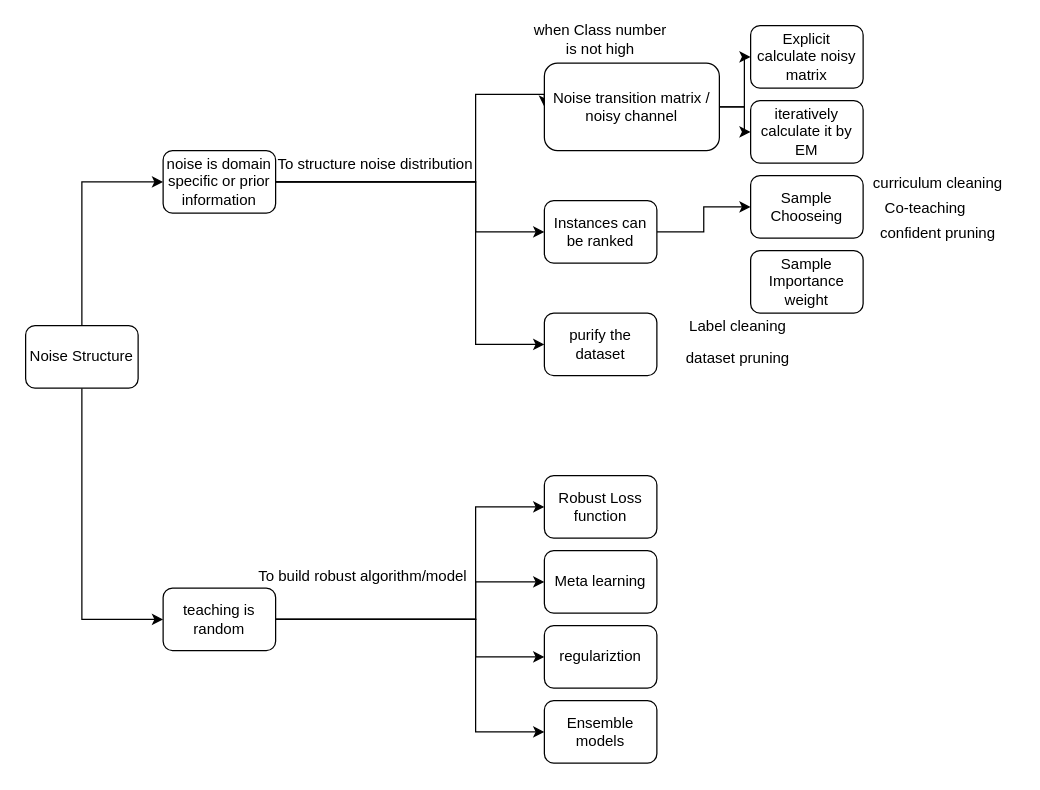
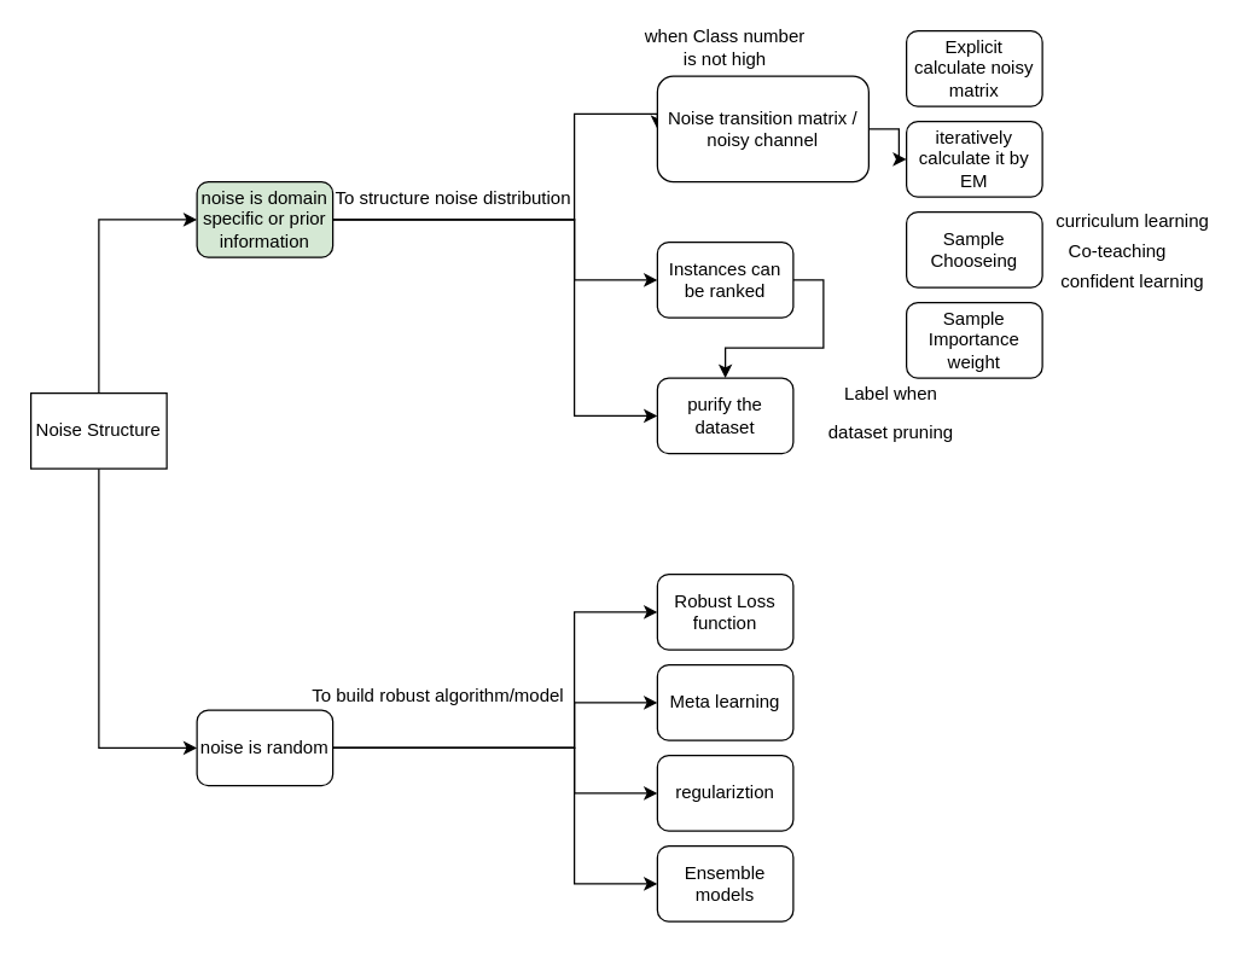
  <mxCell id="0" />
  <mxCell id="1" parent="0" />
  <mxCell id="2" style="edgeStyle=orthogonalEdgeStyle;rounded=0;orthogonalLoop=1;jettySize=auto;html=1;exitX=0.5;exitY=0;exitDx=0;exitDy=0;entryX=0;entryY=0.5;entryDx=0;entryDy=0;" edge="1" parent="1" source="4" target="8"><mxGeometry relative="1" as="geometry" /></mxCell>
  <mxCell id="3" style="edgeStyle=orthogonalEdgeStyle;rounded=0;orthogonalLoop=1;jettySize=auto;html=1;exitX=0.5;exitY=1;exitDx=0;exitDy=0;entryX=0;entryY=0.5;entryDx=0;entryDy=0;" edge="1" parent="1" source="4" target="13"><mxGeometry relative="1" as="geometry" /></mxCell>
- <mxCell id="4" value="Noise Structure" style="whiteSpace=wrap;html=1;rounded=1;" vertex="1" parent="1"><mxGeometry x="20" y="260" width="90" height="50" as="geometry" /></mxCell>
+ <mxCell id="4" value="Noise Structure" style="rounded=0;whiteSpace=wrap;html=1;" vertex="1" parent="1"><mxGeometry x="20" y="260" width="90" height="50" as="geometry" /></mxCell>
  <mxCell id="5" style="edgeStyle=orthogonalEdgeStyle;rounded=0;orthogonalLoop=1;jettySize=auto;html=1;exitX=1;exitY=0.5;exitDx=0;exitDy=0;entryX=0;entryY=0.5;entryDx=0;entryDy=0;" edge="1" parent="1" source="8" target="20"><mxGeometry relative="1" as="geometry"><Array as="points"><mxPoint x="380" y="145" /><mxPoint x="380" y="185" /></Array></mxGeometry></mxCell>
  <mxCell id="6" style="edgeStyle=orthogonalEdgeStyle;rounded=0;orthogonalLoop=1;jettySize=auto;html=1;exitX=1;exitY=0.5;exitDx=0;exitDy=0;entryX=0;entryY=0.5;entryDx=0;entryDy=0;" edge="1" parent="1" source="8" target="18"><mxGeometry relative="1" as="geometry"><Array as="points"><mxPoint x="380" y="145" /><mxPoint x="380" y="75" /></Array></mxGeometry></mxCell>
  <mxCell id="7" style="edgeStyle=orthogonalEdgeStyle;rounded=0;orthogonalLoop=1;jettySize=auto;html=1;exitX=1;exitY=0.5;exitDx=0;exitDy=0;entryX=0;entryY=0.5;entryDx=0;entryDy=0;" edge="1" parent="1" source="8" target="21"><mxGeometry relative="1" as="geometry"><Array as="points"><mxPoint x="380" y="145" /><mxPoint x="380" y="275" /></Array></mxGeometry></mxCell>
- <mxCell id="8" value="noise is domain specific or prior information" style="rounded=1;whiteSpace=wrap;html=1;" vertex="1" parent="1"><mxGeometry x="130" y="120" width="90" height="50" as="geometry" /></mxCell>
+ <mxCell id="8" value="noise is domain specific or prior information" style="rounded=1;whiteSpace=wrap;html=1;fillColor=#d5e8d4;" vertex="1" parent="1"><mxGeometry x="130" y="120" width="90" height="50" as="geometry" /></mxCell>
  <mxCell id="9" style="edgeStyle=orthogonalEdgeStyle;rounded=0;orthogonalLoop=1;jettySize=auto;html=1;exitX=1;exitY=0.5;exitDx=0;exitDy=0;entryX=0;entryY=0.5;entryDx=0;entryDy=0;" edge="1" parent="1" source="13" target="24"><mxGeometry relative="1" as="geometry"><Array as="points"><mxPoint x="380" y="495" /><mxPoint x="380" y="465" /></Array></mxGeometry></mxCell>
  <mxCell id="10" style="edgeStyle=orthogonalEdgeStyle;rounded=0;orthogonalLoop=1;jettySize=auto;html=1;exitX=1;exitY=0.5;exitDx=0;exitDy=0;entryX=0;entryY=0.5;entryDx=0;entryDy=0;" edge="1" parent="1" source="13" target="25"><mxGeometry relative="1" as="geometry"><Array as="points"><mxPoint x="380" y="495" /><mxPoint x="380" y="405" /></Array></mxGeometry></mxCell>
  <mxCell id="11" style="edgeStyle=orthogonalEdgeStyle;rounded=0;orthogonalLoop=1;jettySize=auto;html=1;exitX=1;exitY=0.5;exitDx=0;exitDy=0;entryX=0;entryY=0.5;entryDx=0;entryDy=0;" edge="1" parent="1" source="13" target="23"><mxGeometry relative="1" as="geometry"><Array as="points"><mxPoint x="380" y="495" /><mxPoint x="380" y="525" /></Array></mxGeometry></mxCell>
  <mxCell id="12" style="edgeStyle=orthogonalEdgeStyle;rounded=0;orthogonalLoop=1;jettySize=auto;html=1;exitX=1;exitY=0.5;exitDx=0;exitDy=0;entryX=0;entryY=0.5;entryDx=0;entryDy=0;" edge="1" parent="1" source="13" target="22"><mxGeometry relative="1" as="geometry"><Array as="points"><mxPoint x="380" y="495" /><mxPoint x="380" y="585" /></Array></mxGeometry></mxCell>
- <mxCell id="13" value="teaching is random" style="rounded=1;whiteSpace=wrap;html=1;" vertex="1" parent="1"><mxGeometry x="130" y="470" width="90" height="50" as="geometry" /></mxCell>
+ <mxCell id="13" value="noise is random" style="rounded=1;whiteSpace=wrap;html=1;" vertex="1" parent="1"><mxGeometry x="130" y="470" width="90" height="50" as="geometry" /></mxCell>
  <mxCell id="14" value="To structure noise distribution" style="text;html=1;strokeColor=none;fillColor=none;align=center;verticalAlign=middle;whiteSpace=wrap;rounded=0;" vertex="1" parent="1"><mxGeometry x="200" y="130" width="200" as="geometry" /></mxCell>
  <mxCell id="15" value="To build robust algorithm/model" style="text;html=1;strokeColor=none;fillColor=none;align=center;verticalAlign=middle;whiteSpace=wrap;rounded=0;" vertex="1" parent="1"><mxGeometry x="190" y="460" width="200" as="geometry" /></mxCell>
- <mxCell id="16" style="edgeStyle=orthogonalEdgeStyle;rounded=0;orthogonalLoop=1;jettySize=auto;html=1;exitX=1;exitY=0.5;exitDx=0;exitDy=0;" edge="1" parent="1" source="18" target="27"><mxGeometry relative="1" as="geometry" /></mxCell>
  <mxCell id="17" style="edgeStyle=orthogonalEdgeStyle;rounded=0;orthogonalLoop=1;jettySize=auto;html=1;exitX=1;exitY=0.5;exitDx=0;exitDy=0;" edge="1" parent="1" source="18" target="26"><mxGeometry relative="1" as="geometry" /></mxCell>
  <mxCell id="18" value="Noise transition matrix / noisy channel" style="rounded=1;whiteSpace=wrap;html=1;" vertex="1" parent="1"><mxGeometry x="435" y="50" width="140" height="70" as="geometry" /></mxCell>
- <mxCell id="19" style="edgeStyle=orthogonalEdgeStyle;rounded=0;orthogonalLoop=1;jettySize=auto;html=1;exitX=1;exitY=0.5;exitDx=0;exitDy=0;entryX=0;entryY=0.5;entryDx=0;entryDy=0;" edge="1" parent="1" source="20" target="29"><mxGeometry relative="1" as="geometry" /></mxCell>
+ <mxCell id="19" style="edgeStyle=orthogonalEdgeStyle;rounded=0;orthogonalLoop=1;jettySize=auto;html=1;exitX=1;exitY=0.5;exitDx=0;exitDy=0;" edge="1" parent="1" source="20" target="21"><mxGeometry relative="1" as="geometry" /></mxCell>
  <mxCell id="20" value="Instances can be ranked" style="rounded=1;whiteSpace=wrap;html=1;" vertex="1" parent="1"><mxGeometry x="435" y="160" width="90" height="50" as="geometry" /></mxCell>
  <mxCell id="21" value="purify the dataset" style="rounded=1;whiteSpace=wrap;html=1;" vertex="1" parent="1"><mxGeometry x="435" y="250" width="90" height="50" as="geometry" /></mxCell>
  <mxCell id="22" value="Ensemble models" style="rounded=1;whiteSpace=wrap;html=1;" vertex="1" parent="1"><mxGeometry x="435" y="560" width="90" height="50" as="geometry" /></mxCell>
  <mxCell id="23" value="regulariztion" style="rounded=1;whiteSpace=wrap;html=1;" vertex="1" parent="1"><mxGeometry x="435" y="500" width="90" height="50" as="geometry" /></mxCell>
  <mxCell id="24" value="Meta learning" style="rounded=1;whiteSpace=wrap;html=1;" vertex="1" parent="1"><mxGeometry x="435" y="440" width="90" height="50" as="geometry" /></mxCell>
  <mxCell id="25" value="Robust Loss function" style="rounded=1;whiteSpace=wrap;html=1;" vertex="1" parent="1"><mxGeometry x="435" y="380" width="90" height="50" as="geometry" /></mxCell>
  <mxCell id="26" value="iteratively calculate it by EM" style="rounded=1;whiteSpace=wrap;html=1;" vertex="1" parent="1"><mxGeometry x="600" y="80" width="90" height="50" as="geometry" /></mxCell>
  <mxCell id="27" value="Explicit calculate noisy matrix" style="rounded=1;whiteSpace=wrap;html=1;" vertex="1" parent="1"><mxGeometry x="600" y="20" width="90" height="50" as="geometry" /></mxCell>
  <mxCell id="28" value="Sample Importance weight" style="rounded=1;whiteSpace=wrap;html=1;" vertex="1" parent="1"><mxGeometry x="600" y="200" width="90" height="50" as="geometry" /></mxCell>
  <mxCell id="29" value="Sample Chooseing" style="rounded=1;whiteSpace=wrap;html=1;" vertex="1" parent="1"><mxGeometry x="600" y="140" width="90" height="50" as="geometry" /></mxCell>
  <mxCell id="30" value="when Class number is not high" style="text;html=1;strokeColor=none;fillColor=none;align=center;verticalAlign=middle;whiteSpace=wrap;rounded=0;" vertex="1" parent="1"><mxGeometry x="420" y="30" width="120" as="geometry" /></mxCell>
- <mxCell id="31" value="curriculum cleaning" style="text;html=1;strokeColor=none;fillColor=none;align=center;verticalAlign=middle;whiteSpace=wrap;rounded=0;" vertex="1" parent="1"><mxGeometry x="690" y="145" width="120" as="geometry" /></mxCell>
+ <mxCell id="31" value="curriculum learning" style="text;html=1;strokeColor=none;fillColor=none;align=center;verticalAlign=middle;whiteSpace=wrap;rounded=0;" vertex="1" parent="1"><mxGeometry x="690" y="145" width="120" as="geometry" /></mxCell>
  <mxCell id="32" value="Co-teaching" style="text;html=1;strokeColor=none;fillColor=none;align=center;verticalAlign=middle;whiteSpace=wrap;rounded=0;" vertex="1" parent="1"><mxGeometry x="680" y="165" width="120" as="geometry" /></mxCell>
- <mxCell id="33" value="confident pruning" style="text;html=1;strokeColor=none;fillColor=none;align=center;verticalAlign=middle;whiteSpace=wrap;rounded=0;" vertex="1" parent="1"><mxGeometry x="690" y="185" width="120" as="geometry" /></mxCell>
- <mxCell id="34" value="Label cleaning" style="text;html=1;strokeColor=none;fillColor=none;align=center;verticalAlign=middle;whiteSpace=wrap;rounded=0;" vertex="1" parent="1"><mxGeometry x="530" y="260" width="120" as="geometry" /></mxCell>
+ <mxCell id="33" value="confident learning" style="text;html=1;strokeColor=none;fillColor=none;align=center;verticalAlign=middle;whiteSpace=wrap;rounded=0;" vertex="1" parent="1"><mxGeometry x="690" y="185" width="120" as="geometry" /></mxCell>
+ <mxCell id="34" value="Label when" style="text;html=1;strokeColor=none;fillColor=none;align=center;verticalAlign=middle;whiteSpace=wrap;rounded=0;" vertex="1" parent="1"><mxGeometry x="530" y="260" width="120" as="geometry" /></mxCell>
  <mxCell id="35" value="dataset pruning" style="text;html=1;strokeColor=none;fillColor=none;align=center;verticalAlign=middle;whiteSpace=wrap;rounded=0;" vertex="1" parent="1"><mxGeometry x="530" y="285" width="120" as="geometry" /></mxCell>
